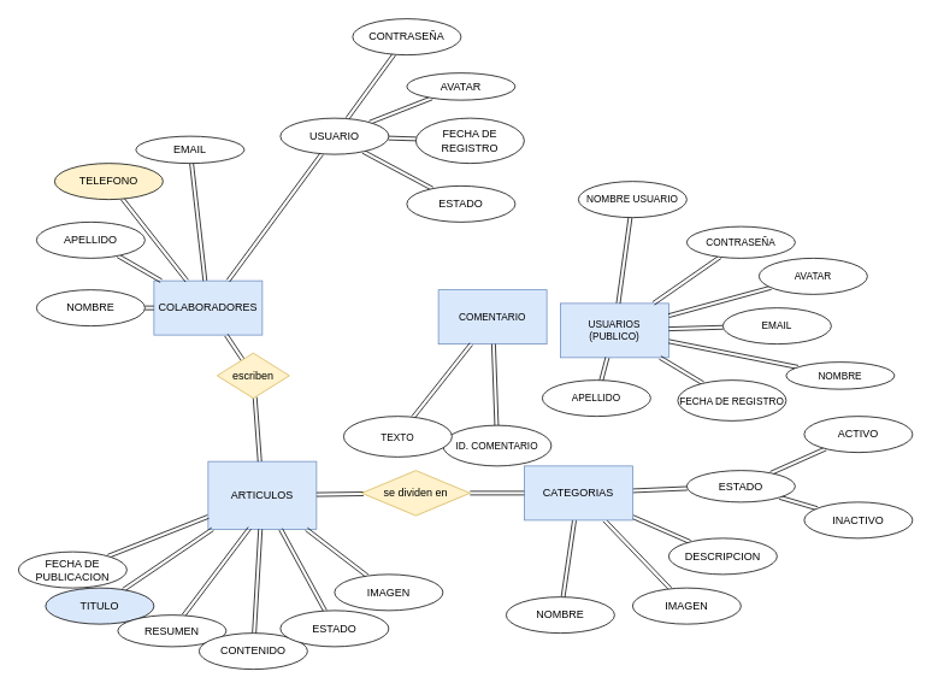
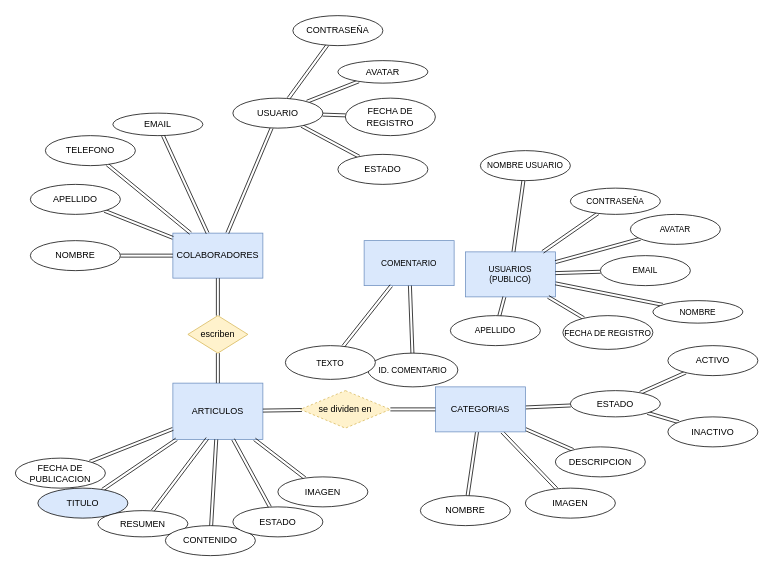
  <mxCell id="0" />
  <mxCell id="1" parent="0" />
- <mxCell id="2" value="COLABORADORES" style="rounded=0;whiteSpace=wrap;html=1;fillColor=#dae8fc;strokeColor=#6c8ebf;" vertex="1" parent="1"><mxGeometry x="170" y="310" width="120" height="60" as="geometry" /></mxCell>
+ <mxCell id="2" value="COLABORADORES" style="rounded=0;whiteSpace=wrap;html=1;fillColor=#dae8fc;strokeColor=#6c8ebf;" vertex="1" parent="1"><mxGeometry x="230" y="310" width="120" height="60" as="geometry" /></mxCell>
  <mxCell id="3" value="ARTICULOS" style="rounded=0;whiteSpace=wrap;html=1;fillColor=#dae8fc;strokeColor=#6c8ebf;" vertex="1" parent="1"><mxGeometry x="230" y="510" width="120" height="75" as="geometry" /></mxCell>
  <mxCell id="4" style="rounded=0;orthogonalLoop=1;jettySize=auto;html=1;shape=link;" edge="1" parent="1" source="8" target="50"><mxGeometry relative="1" as="geometry" /></mxCell>
  <mxCell id="5" style="rounded=0;orthogonalLoop=1;jettySize=auto;html=1;shape=link;" edge="1" parent="1" source="8" target="46"><mxGeometry relative="1" as="geometry" /></mxCell>
  <mxCell id="6" style="rounded=0;orthogonalLoop=1;jettySize=auto;html=1;shape=link;" edge="1" parent="1" source="8" target="47"><mxGeometry relative="1" as="geometry" /></mxCell>
  <mxCell id="7" style="rounded=0;orthogonalLoop=1;jettySize=auto;html=1;shape=link;" edge="1" parent="1" source="8" target="45"><mxGeometry relative="1" as="geometry" /></mxCell>
  <mxCell id="8" value="CATEGORIAS" style="rounded=0;whiteSpace=wrap;html=1;fillColor=#dae8fc;strokeColor=#6c8ebf;" vertex="1" parent="1"><mxGeometry x="580" y="515" width="120" height="60" as="geometry" /></mxCell>
  <mxCell id="9" style="edgeStyle=none;shape=link;rounded=0;orthogonalLoop=1;jettySize=auto;html=1;entryX=0;entryY=0.5;entryDx=0;entryDy=0;labelBackgroundColor=default;strokeColor=default;fontFamily=Helvetica;fontSize=11;fontColor=default;endArrow=classic;" edge="1" parent="1" source="10" target="2"><mxGeometry relative="1" as="geometry" /></mxCell>
  <mxCell id="10" value="NOMBRE" style="ellipse;whiteSpace=wrap;html=1;" vertex="1" parent="1"><mxGeometry x="40" y="320" width="120" height="40" as="geometry" /></mxCell>
  <mxCell id="11" style="edgeStyle=none;shape=link;rounded=0;orthogonalLoop=1;jettySize=auto;html=1;labelBackgroundColor=default;strokeColor=default;fontFamily=Helvetica;fontSize=11;fontColor=default;endArrow=classic;" edge="1" parent="1" source="12" target="2"><mxGeometry relative="1" as="geometry" /></mxCell>
  <mxCell id="12" value="APELLIDO" style="ellipse;whiteSpace=wrap;html=1;" vertex="1" parent="1"><mxGeometry x="40" y="245" width="120" height="40" as="geometry" /></mxCell>
  <mxCell id="13" style="edgeStyle=none;shape=link;rounded=0;orthogonalLoop=1;jettySize=auto;html=1;labelBackgroundColor=default;strokeColor=default;fontFamily=Helvetica;fontSize=11;fontColor=default;endArrow=classic;" edge="1" parent="1" source="18" target="2"><mxGeometry relative="1" as="geometry" /></mxCell>
  <mxCell id="14" style="edgeStyle=none;shape=link;rounded=0;orthogonalLoop=1;jettySize=auto;html=1;labelBackgroundColor=default;strokeColor=default;fontFamily=Helvetica;fontSize=11;fontColor=default;endArrow=classic;" edge="1" parent="1" source="18" target="23"><mxGeometry relative="1" as="geometry" /></mxCell>
  <mxCell id="15" style="edgeStyle=none;shape=link;rounded=0;orthogonalLoop=1;jettySize=auto;html=1;labelBackgroundColor=default;strokeColor=default;fontFamily=Helvetica;fontSize=11;fontColor=default;endArrow=classic;" edge="1" parent="1" source="18" target="26"><mxGeometry relative="1" as="geometry" /></mxCell>
  <mxCell id="16" style="edgeStyle=none;shape=link;rounded=0;orthogonalLoop=1;jettySize=auto;html=1;labelBackgroundColor=default;strokeColor=default;fontFamily=Helvetica;fontSize=11;fontColor=default;endArrow=classic;" edge="1" parent="1" source="18" target="25"><mxGeometry relative="1" as="geometry" /></mxCell>
  <mxCell id="17" style="edgeStyle=none;shape=link;rounded=0;orthogonalLoop=1;jettySize=auto;html=1;labelBackgroundColor=default;strokeColor=default;fontFamily=Helvetica;fontSize=11;fontColor=default;endArrow=classic;" edge="1" parent="1" source="18" target="24"><mxGeometry relative="1" as="geometry" /></mxCell>
  <mxCell id="18" value="USUARIO" style="ellipse;whiteSpace=wrap;html=1;" vertex="1" parent="1"><mxGeometry x="310" y="130" width="120" height="40" as="geometry" /></mxCell>
  <mxCell id="19" style="edgeStyle=none;shape=link;rounded=0;orthogonalLoop=1;jettySize=auto;html=1;labelBackgroundColor=default;strokeColor=default;fontFamily=Helvetica;fontSize=11;fontColor=default;endArrow=classic;" edge="1" parent="1" source="20" target="2"><mxGeometry relative="1" as="geometry" /></mxCell>
- <mxCell id="20" value="TELEFONO" style="ellipse;whiteSpace=wrap;html=1;fillColor=#fff2cc;" vertex="1" parent="1"><mxGeometry x="60" y="180" width="120" height="40" as="geometry" /></mxCell>
+ <mxCell id="20" value="TELEFONO" style="ellipse;whiteSpace=wrap;html=1;" vertex="1" parent="1"><mxGeometry x="60" y="180" width="120" height="40" as="geometry" /></mxCell>
  <mxCell id="21" style="edgeStyle=none;shape=link;rounded=0;orthogonalLoop=1;jettySize=auto;html=1;labelBackgroundColor=default;strokeColor=default;fontFamily=Helvetica;fontSize=11;fontColor=default;endArrow=classic;" edge="1" parent="1" source="22" target="2"><mxGeometry relative="1" as="geometry" /></mxCell>
  <mxCell id="22" value="EMAIL" style="ellipse;whiteSpace=wrap;html=1;" vertex="1" parent="1"><mxGeometry x="150" y="150" width="120" height="30" as="geometry" /></mxCell>
  <mxCell id="23" value="CONTRASEÑA" style="ellipse;whiteSpace=wrap;html=1;" vertex="1" parent="1"><mxGeometry x="390" y="20" width="120" height="40" as="geometry" /></mxCell>
  <mxCell id="24" value="ESTADO" style="ellipse;whiteSpace=wrap;html=1;" vertex="1" parent="1"><mxGeometry x="450" y="205" width="120" height="40" as="geometry" /></mxCell>
  <mxCell id="25" value="FECHA DE REGISTRO" style="ellipse;whiteSpace=wrap;html=1;" vertex="1" parent="1"><mxGeometry x="460" y="130" width="120" height="50" as="geometry" /></mxCell>
  <mxCell id="26" value="AVATAR" style="ellipse;whiteSpace=wrap;html=1;" vertex="1" parent="1"><mxGeometry x="450" y="80" width="120" height="30" as="geometry" /></mxCell>
  <mxCell id="27" style="edgeStyle=none;shape=link;rounded=0;orthogonalLoop=1;jettySize=auto;html=1;labelBackgroundColor=default;strokeColor=default;fontFamily=Helvetica;fontSize=11;fontColor=default;endArrow=classic;" edge="1" parent="1" source="29" target="3"><mxGeometry relative="1" as="geometry" /></mxCell>
  <mxCell id="28" style="edgeStyle=none;shape=link;rounded=0;orthogonalLoop=1;jettySize=auto;html=1;labelBackgroundColor=default;strokeColor=default;fontFamily=Helvetica;fontSize=11;fontColor=default;endArrow=classic;" edge="1" parent="1" source="29" target="2"><mxGeometry relative="1" as="geometry" /></mxCell>
- <mxCell id="29" value="escriben" style="rhombus;whiteSpace=wrap;html=1;fillColor=#fff2cc;strokeColor=#d6b656;" vertex="1" parent="1"><mxGeometry x="240" y="390" width="80" height="50" as="geometry" /></mxCell>
+ <mxCell id="29" value="escriben" style="rhombus;whiteSpace=wrap;html=1;fillColor=#fff2cc;strokeColor=#d6b656;" vertex="1" parent="1"><mxGeometry x="250" y="420" width="80" height="50" as="geometry" /></mxCell>
  <mxCell id="30" style="edgeStyle=none;shape=link;rounded=0;orthogonalLoop=1;jettySize=auto;html=1;labelBackgroundColor=default;strokeColor=default;fontFamily=Helvetica;fontSize=11;fontColor=default;endArrow=classic;" edge="1" parent="1" source="32" target="3"><mxGeometry relative="1" as="geometry" /></mxCell>
  <mxCell id="31" style="edgeStyle=none;shape=link;rounded=0;orthogonalLoop=1;jettySize=auto;html=1;entryX=0;entryY=0.5;entryDx=0;entryDy=0;labelBackgroundColor=default;strokeColor=default;fontFamily=Helvetica;fontSize=11;fontColor=default;endArrow=classic;" edge="1" parent="1" source="32" target="8"><mxGeometry relative="1" as="geometry" /></mxCell>
- <mxCell id="32" value="se dividen en" style="rhombus;whiteSpace=wrap;html=1;fillColor=#fff2cc;strokeColor=#d6b656;" vertex="1" parent="1"><mxGeometry x="400" y="520" width="120" height="50" as="geometry" /></mxCell>
+ <mxCell id="32" value="se dividen en" style="rhombus;whiteSpace=wrap;html=1;fillColor=#fff2cc;strokeColor=#d6b656;dashed=1;" vertex="1" parent="1"><mxGeometry x="400" y="520" width="120" height="50" as="geometry" /></mxCell>
  <mxCell id="33" style="rounded=0;orthogonalLoop=1;jettySize=auto;html=1;shape=link;" edge="1" parent="1" source="34" target="3"><mxGeometry relative="1" as="geometry" /></mxCell>
  <mxCell id="34" value="TITULO" style="ellipse;whiteSpace=wrap;html=1;fillColor=#dae8fc;" vertex="1" parent="1"><mxGeometry x="50" y="650" width="120" height="40" as="geometry" /></mxCell>
  <mxCell id="35" style="rounded=0;orthogonalLoop=1;jettySize=auto;html=1;entryX=0.383;entryY=0.983;entryDx=0;entryDy=0;entryPerimeter=0;shape=link;" edge="1" parent="1" source="36" target="3"><mxGeometry relative="1" as="geometry" /></mxCell>
  <mxCell id="36" value="RESUMEN" style="ellipse;whiteSpace=wrap;html=1;" vertex="1" parent="1"><mxGeometry x="130" y="680" width="120" height="35" as="geometry" /></mxCell>
  <mxCell id="37" style="rounded=0;orthogonalLoop=1;jettySize=auto;html=1;shape=link;" edge="1" parent="1" source="38" target="3"><mxGeometry relative="1" as="geometry" /></mxCell>
  <mxCell id="38" value="CONTENIDO" style="ellipse;whiteSpace=wrap;html=1;" vertex="1" parent="1"><mxGeometry x="220" y="700" width="120" height="40" as="geometry" /></mxCell>
  <mxCell id="39" style="rounded=0;orthogonalLoop=1;jettySize=auto;html=1;shape=link;" edge="1" parent="1" source="40" target="3"><mxGeometry relative="1" as="geometry" /></mxCell>
  <mxCell id="40" value="IMAGEN" style="ellipse;whiteSpace=wrap;html=1;" vertex="1" parent="1"><mxGeometry x="370" y="635" width="120" height="40" as="geometry" /></mxCell>
  <mxCell id="41" style="rounded=0;orthogonalLoop=1;jettySize=auto;html=1;shape=link;" edge="1" parent="1" source="42" target="3"><mxGeometry relative="1" as="geometry" /></mxCell>
  <mxCell id="42" value="ESTADO" style="ellipse;whiteSpace=wrap;html=1;" vertex="1" parent="1"><mxGeometry x="310" y="675" width="120" height="40" as="geometry" /></mxCell>
  <mxCell id="43" style="rounded=0;orthogonalLoop=1;jettySize=auto;html=1;shape=link;" edge="1" parent="1" source="44" target="3"><mxGeometry relative="1" as="geometry" /></mxCell>
  <mxCell id="44" value="FECHA DE PUBLICACION" style="ellipse;whiteSpace=wrap;html=1;" vertex="1" parent="1"><mxGeometry x="20" y="610" width="120" height="40" as="geometry" /></mxCell>
  <mxCell id="45" value="NOMBRE" style="ellipse;whiteSpace=wrap;html=1;" vertex="1" parent="1"><mxGeometry x="560" y="660" width="120" height="40" as="geometry" /></mxCell>
  <mxCell id="46" value="DESCRIPCION" style="ellipse;whiteSpace=wrap;html=1;" vertex="1" parent="1"><mxGeometry x="740" y="595" width="120" height="40" as="geometry" /></mxCell>
  <mxCell id="47" value="IMAGEN" style="ellipse;whiteSpace=wrap;html=1;" vertex="1" parent="1"><mxGeometry x="700" y="650" width="120" height="40" as="geometry" /></mxCell>
  <mxCell id="48" style="rounded=0;orthogonalLoop=1;jettySize=auto;html=1;shape=link;" edge="1" parent="1" source="50" target="52"><mxGeometry relative="1" as="geometry" /></mxCell>
  <mxCell id="49" style="rounded=0;orthogonalLoop=1;jettySize=auto;html=1;shape=link;" edge="1" parent="1" source="50" target="51"><mxGeometry relative="1" as="geometry" /></mxCell>
  <mxCell id="50" value="ESTADO" style="ellipse;whiteSpace=wrap;html=1;" vertex="1" parent="1"><mxGeometry x="760" y="520" width="120" height="35" as="geometry" /></mxCell>
  <mxCell id="51" value="ACTIVO" style="ellipse;whiteSpace=wrap;html=1;" vertex="1" parent="1"><mxGeometry x="890" y="460" width="120" height="40" as="geometry" /></mxCell>
  <mxCell id="52" value="INACTIVO" style="ellipse;whiteSpace=wrap;html=1;" vertex="1" parent="1"><mxGeometry x="890" y="555" width="120" height="40" as="geometry" /></mxCell>
  <mxCell id="53" value="USUARIOS&lt;br&gt;(PUBLICO)" style="rounded=0;whiteSpace=wrap;html=1;fontFamily=Helvetica;fontSize=11;fillColor=#dae8fc;strokeColor=#6c8ebf;" vertex="1" parent="1"><mxGeometry x="620" y="335" width="120" height="60" as="geometry" /></mxCell>
  <mxCell id="54" style="edgeStyle=none;shape=link;rounded=0;orthogonalLoop=1;jettySize=auto;html=1;labelBackgroundColor=default;strokeColor=default;fontFamily=Helvetica;fontSize=11;fontColor=default;endArrow=classic;" edge="1" parent="1" source="55" target="53"><mxGeometry relative="1" as="geometry" /></mxCell>
  <mxCell id="55" value="NOMBRE" style="ellipse;whiteSpace=wrap;html=1;fontFamily=Helvetica;fontSize=11;fontColor=default;" vertex="1" parent="1"><mxGeometry x="870" y="400" width="120" height="30" as="geometry" /></mxCell>
  <mxCell id="56" style="edgeStyle=none;shape=link;rounded=0;orthogonalLoop=1;jettySize=auto;html=1;labelBackgroundColor=default;strokeColor=default;fontFamily=Helvetica;fontSize=11;fontColor=default;endArrow=classic;" edge="1" parent="1" source="57" target="53"><mxGeometry relative="1" as="geometry" /></mxCell>
  <mxCell id="57" value="APELLIDO" style="ellipse;whiteSpace=wrap;html=1;fontFamily=Helvetica;fontSize=11;fontColor=default;" vertex="1" parent="1"><mxGeometry x="600" y="420" width="120" height="40" as="geometry" /></mxCell>
  <mxCell id="58" style="edgeStyle=none;shape=link;rounded=0;orthogonalLoop=1;jettySize=auto;html=1;labelBackgroundColor=default;strokeColor=default;fontFamily=Helvetica;fontSize=11;fontColor=default;endArrow=classic;" edge="1" parent="1" source="59" target="53"><mxGeometry relative="1" as="geometry" /></mxCell>
  <mxCell id="59" value="NOMBRE USUARIO" style="ellipse;whiteSpace=wrap;html=1;fontFamily=Helvetica;fontSize=11;fontColor=default;" vertex="1" parent="1"><mxGeometry x="640" y="200" width="120" height="40" as="geometry" /></mxCell>
  <mxCell id="60" style="edgeStyle=none;shape=link;rounded=0;orthogonalLoop=1;jettySize=auto;html=1;labelBackgroundColor=default;strokeColor=default;fontFamily=Helvetica;fontSize=11;fontColor=default;endArrow=classic;" edge="1" parent="1" source="61" target="53"><mxGeometry relative="1" as="geometry" /></mxCell>
  <mxCell id="61" value="AVATAR" style="ellipse;whiteSpace=wrap;html=1;fontFamily=Helvetica;fontSize=11;fontColor=default;" vertex="1" parent="1"><mxGeometry x="840" y="285" width="120" height="40" as="geometry" /></mxCell>
  <mxCell id="62" style="edgeStyle=none;shape=link;rounded=0;orthogonalLoop=1;jettySize=auto;html=1;labelBackgroundColor=default;strokeColor=default;fontFamily=Helvetica;fontSize=11;fontColor=default;endArrow=classic;" edge="1" parent="1" source="63" target="53"><mxGeometry relative="1" as="geometry" /></mxCell>
  <mxCell id="63" value="FECHA DE REGISTRO" style="ellipse;whiteSpace=wrap;html=1;fontFamily=Helvetica;fontSize=11;fontColor=default;" vertex="1" parent="1"><mxGeometry x="750" y="420" width="120" height="45" as="geometry" /></mxCell>
  <mxCell id="64" style="edgeStyle=none;shape=link;rounded=0;orthogonalLoop=1;jettySize=auto;html=1;labelBackgroundColor=default;strokeColor=default;fontFamily=Helvetica;fontSize=11;fontColor=default;endArrow=classic;" edge="1" parent="1" source="65" target="53"><mxGeometry relative="1" as="geometry" /></mxCell>
  <mxCell id="65" value="EMAIL" style="ellipse;whiteSpace=wrap;html=1;fontFamily=Helvetica;fontSize=11;fontColor=default;" vertex="1" parent="1"><mxGeometry x="800" y="340" width="120" height="40" as="geometry" /></mxCell>
  <mxCell id="66" style="edgeStyle=none;shape=link;rounded=0;orthogonalLoop=1;jettySize=auto;html=1;labelBackgroundColor=default;strokeColor=default;fontFamily=Helvetica;fontSize=11;fontColor=default;endArrow=classic;" edge="1" parent="1" source="67" target="53"><mxGeometry relative="1" as="geometry" /></mxCell>
  <mxCell id="67" value="CONTRASEÑA" style="ellipse;whiteSpace=wrap;html=1;fontFamily=Helvetica;fontSize=11;fontColor=default;" vertex="1" parent="1"><mxGeometry x="760" y="250" width="120" height="35" as="geometry" /></mxCell>
  <mxCell id="68" value="COMENTARIO" style="rounded=0;whiteSpace=wrap;html=1;fontFamily=Helvetica;fontSize=11;fillColor=#dae8fc;strokeColor=#6c8ebf;" vertex="1" parent="1"><mxGeometry x="485" y="320" width="120" height="60" as="geometry" /></mxCell>
  <mxCell id="69" style="edgeStyle=none;shape=link;rounded=0;orthogonalLoop=1;jettySize=auto;html=1;labelBackgroundColor=default;strokeColor=default;fontFamily=Helvetica;fontSize=11;fontColor=default;endArrow=classic;" edge="1" parent="1" source="70" target="68"><mxGeometry relative="1" as="geometry" /></mxCell>
  <mxCell id="70" value="ID. COMENTARIO" style="ellipse;whiteSpace=wrap;html=1;fontFamily=Helvetica;fontSize=11;fontColor=default;" vertex="1" parent="1"><mxGeometry x="490" y="470" width="120" height="45" as="geometry" /></mxCell>
  <mxCell id="71" style="edgeStyle=none;shape=link;rounded=0;orthogonalLoop=1;jettySize=auto;html=1;labelBackgroundColor=default;strokeColor=default;fontFamily=Helvetica;fontSize=11;fontColor=default;endArrow=classic;" edge="1" parent="1" source="72" target="68"><mxGeometry relative="1" as="geometry" /></mxCell>
  <mxCell id="72" value="TEXTO" style="ellipse;whiteSpace=wrap;html=1;fontFamily=Helvetica;fontSize=11;fontColor=default;" vertex="1" parent="1"><mxGeometry x="380" y="460" width="120" height="45" as="geometry" /></mxCell>
